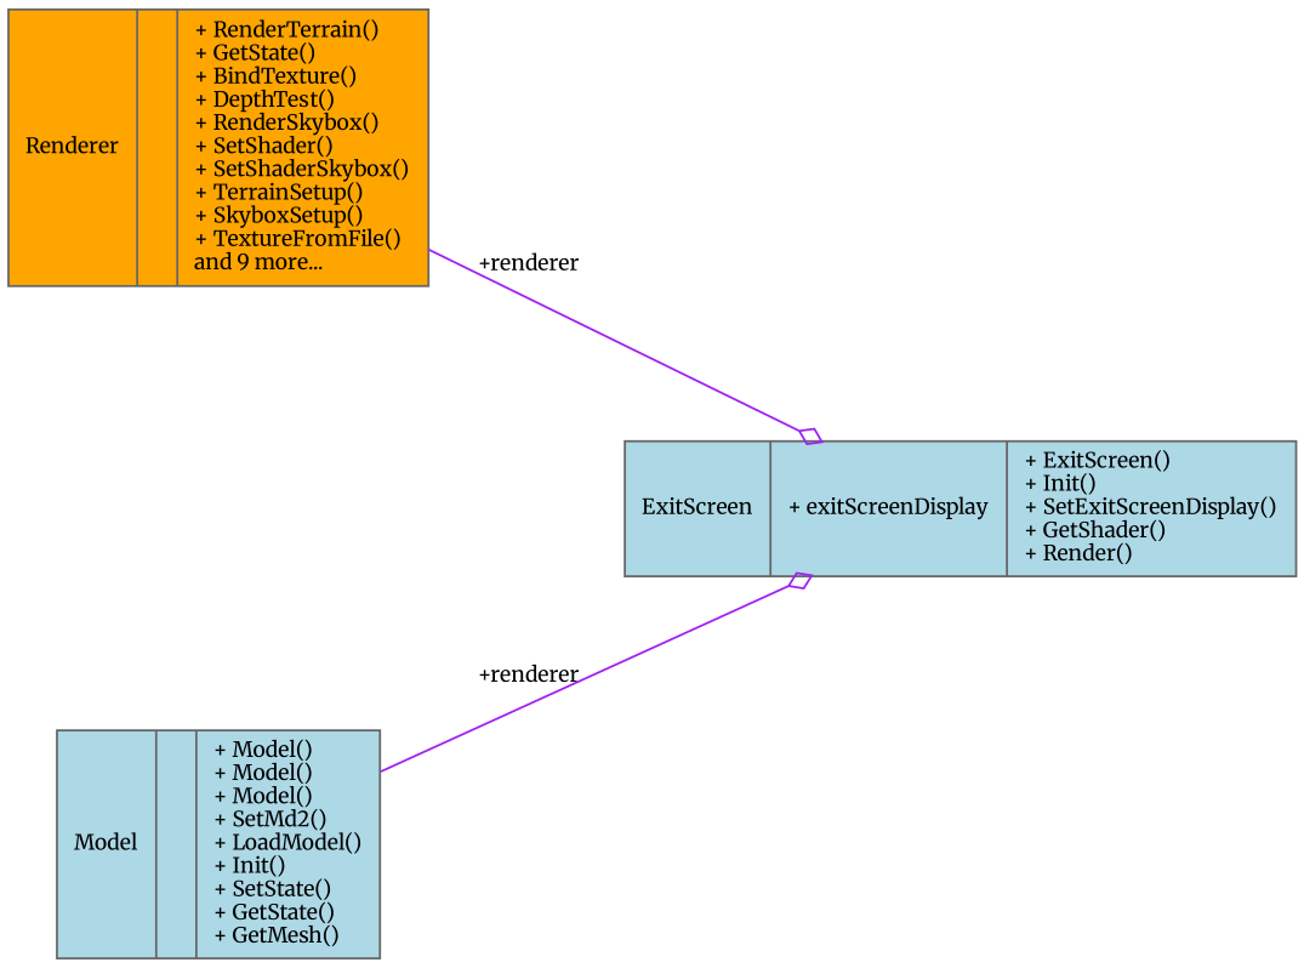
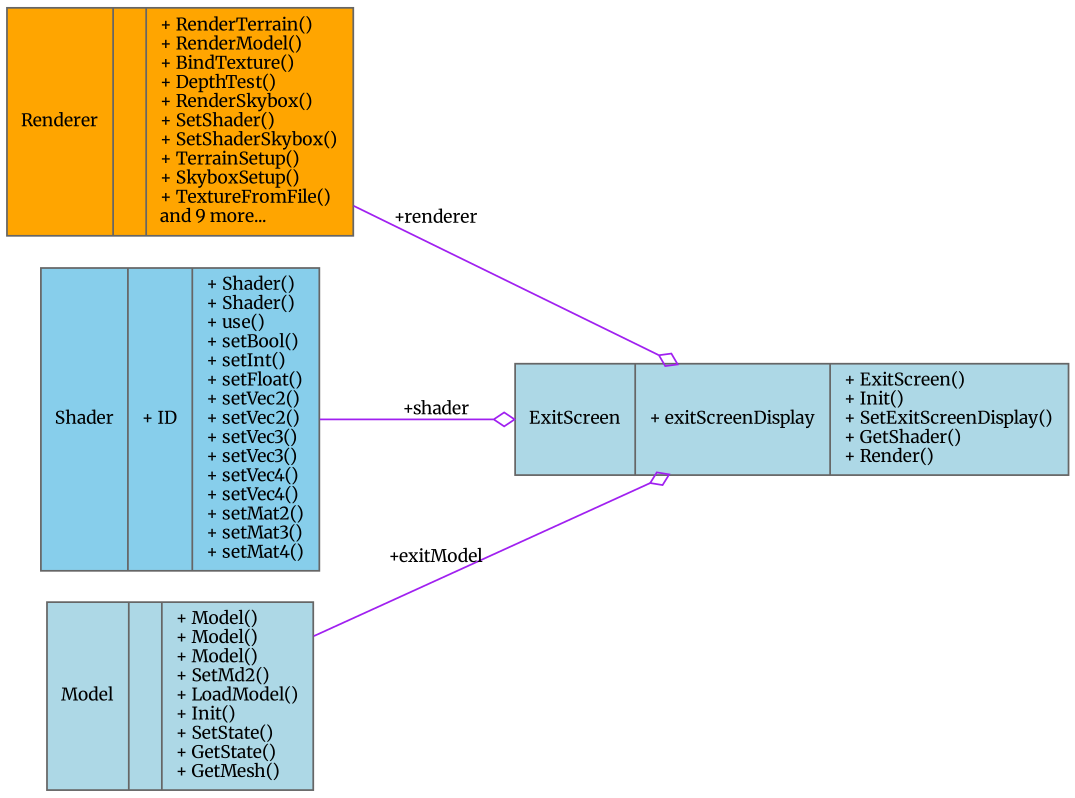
  digraph {
    fontname=Merriweather
    rankdir=LR
    node [color=gray40 fillcolor=lightblue fontname=Merriweather fontsize=10 shape=record style=filled]
    edge [arrowhead=odiamond color=purple fontname=Merriweather fontsize=10 labelfontname=Helvetica labelfontsize=10 style=solid]
    n1 [fontcolor=black height=0.2 label="{ExitScreen\n|+ exitScreenDisplay\l|+ ExitScreen()\l+ Init()\l+ SetExitScreenDisplay()\l+ GetShader()\l+ Render()\l}" width=0.4]
-   n2 [fillcolor=orange height=0.2 label="{Renderer\n||+ RenderTerrain()\l+ GetState()\l+ BindTexture()\l+ DepthTest()\l+ RenderSkybox()\l+ SetShader()\l+ SetShaderSkybox()\l+ TerrainSetup()\l+ SkyboxSetup()\l+ TextureFromFile()\land 9 more...\l}" width=0.4]
+   n2 [fillcolor=orange height=0.2 label="{Renderer\n||+ RenderTerrain()\l+ RenderModel()\l+ BindTexture()\l+ DepthTest()\l+ RenderSkybox()\l+ SetShader()\l+ SetShaderSkybox()\l+ TerrainSetup()\l+ SkyboxSetup()\l+ TextureFromFile()\land 9 more...\l}" width=0.4]
+   n3 [fillcolor=skyblue height=0.2 label="{Shader\n|+ ID\l|+ Shader()\l+ Shader()\l+ use()\l+ setBool()\l+ setInt()\l+ setFloat()\l+ setVec2()\l+ setVec2()\l+ setVec3()\l+ setVec3()\l+ setVec4()\l+ setVec4()\l+ setMat2()\l+ setMat3()\l+ setMat4()\l}" width=0.4]
    n4 [height=0.2 label="{Model\n||+ Model()\l+ Model()\l+ Model()\l+ SetMd2()\l+ LoadModel()\l+ Init()\l+ SetState()\l+ GetState()\l+ GetMesh()\l}" width=0.4]
    n2 -> n1 [label=" +renderer"]
-   n4 -> n1 [label=" +renderer"]
+   n3 -> n1 [label=" +shader"]
+   n4 -> n1 [label=" +exitModel"]
  }
